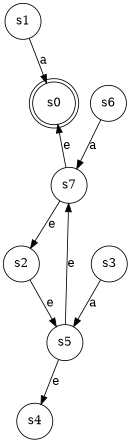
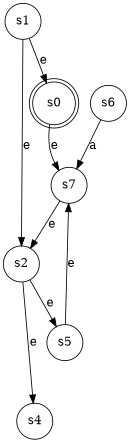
  digraph {
    rankdir=TB
    node [shape=circle]
    n1 [label=s0 shape=doublecircle]
    s1
    s2
    s4
    s5
-   s3
    s7
    s6
-   s1 -> n1 [label=a]
-   s5 -> s4 [label=e]
+   s1 -> n1 [label=e]
+   s1 -> s2 [label=e]
+   s2 -> s4 [label=e]
    s2 -> s5 [label=e]
    s5 -> s7 [label=e]
-   s3 -> s5 [label=a]
-   s7 -> n1 [label=e]
+   n1 -> s7 [label=e]
    s7 -> s2 [label=e]
    s6 -> s7 [label=a]
  }
